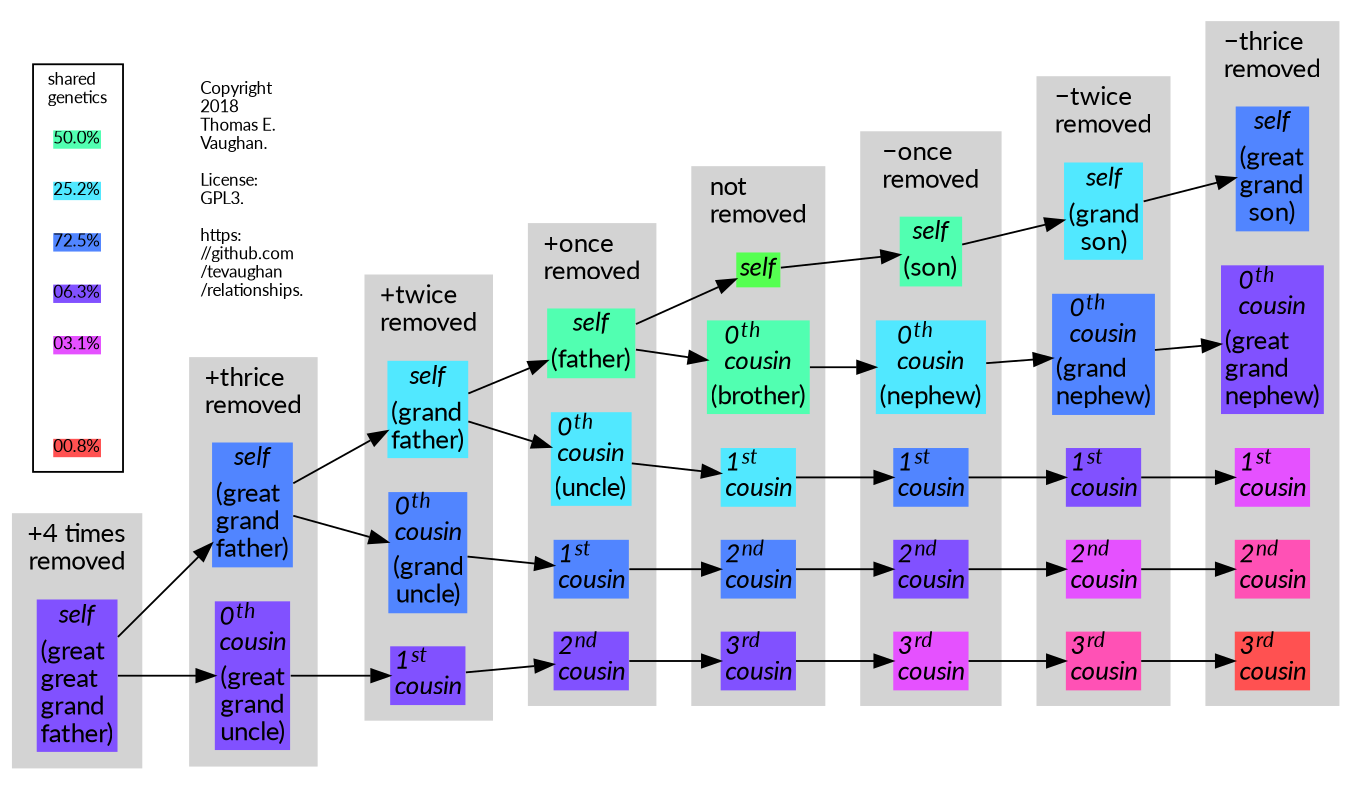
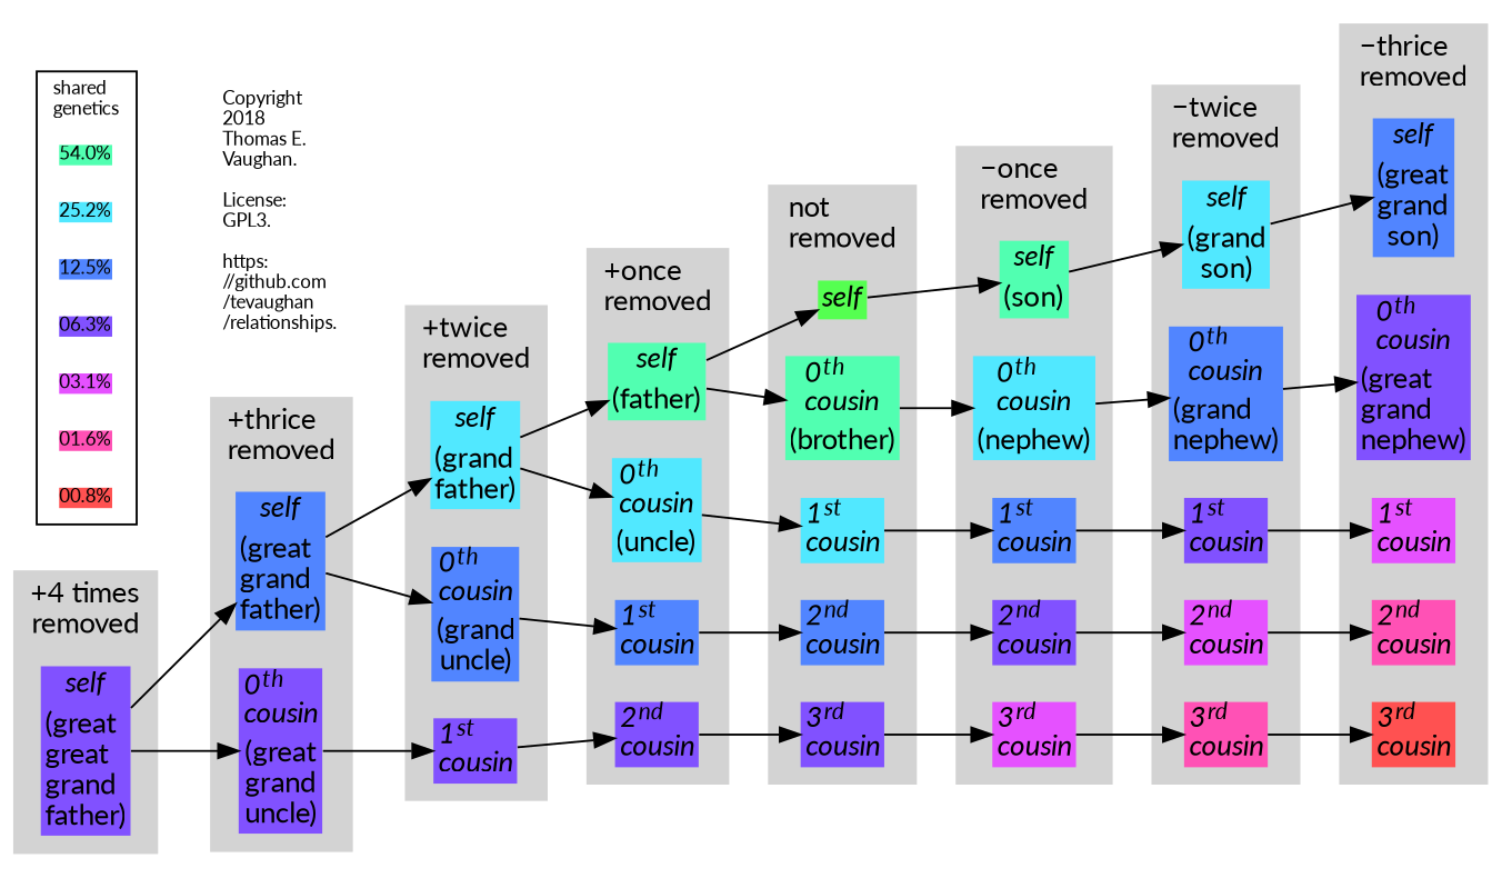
  digraph {
    fontname=Lato
    rankdir=LR
    node [fillcolor="#8151ff" fontname=Lato shape=plain style=filled]
    edge [fontname=Lato]
    n1 [fillcolor="#5185ff" label=<<font><table border="0" cellspacing="0" cellborder="0">                <tr><td align="center"><i>self</i></td></tr>                <tr><td align="center">(great<br align="left"/>grand<br align="left"/>father)</td></tr>                </table></font>>]
    n2 [label=<<font><table border="0" cellspacing="0" cellborder="0">                <tr><td align="center"><i>0<sup>th</sup><br align="left"/>cousin</i></td></tr>                <tr><td align="center">(great<br align="left"/>grand<br align="left"/>uncle)</td></tr>                </table></font>>]
    n3 [label=<<font><table border="0" cellspacing="0" cellborder="0">                <tr><td align="center"><i>self</i></td></tr>                <tr><td align="center">(great<br align="left"/>great<br                align="left"/>grand<br align="left"/>father)</td></tr>                </table></font>>]
    n4 [fillcolor="#51e8ff" label=<<font><table border="0" cellspacing="0" cellborder="0">                <tr><td align="center"><i>self</i></td></tr>                <tr><td align="center">(grand<br align="left"/>father)</td></tr>                </table></font>>]
    n5 [fillcolor="#5185ff" label=<<font><table border="0" cellspacing="0" cellborder="0">               <tr><td align="center"><i>0<sup>th</sup><br align="left"/>cousin</i></td></tr>               <tr><td align="center">(grand<br align="left"/>uncle)</td></tr>               </table></font>>]
    n6 [label=<<font><table border="0" cellspacing="0" cellborder="0">                <tr><td align="center"><i>1<sup>st</sup><br align="left"/>cousin</i></td></tr>                </table></font>>]
    n7 [fillcolor="#51ffb1" label=<<font><table border="0" cellspacing="0" cellborder="0">                <tr><td align="center"><i>self</i></td></tr>                <tr><td align="center">(father)</td></tr>                </table></font>>]
    n8 [fillcolor="#51e8ff" label=<<font><table border="0" cellspacing="0" cellborder="0">                <tr><td align="center"><i>0<sup>th</sup><br align="left"/>cousin</i></td></tr>                <tr><td align="center">(uncle)</td></tr>                </table></font>>]
    n9 [fillcolor="#5185ff" label=<<font><table border="0" cellspacing="0" cellborder="0">                <tr><td align="center"><i>1<sup>st</sup><br align="left"/>cousin</i></td></tr>                </table></font>>]
    n10 [label=<<font><table border="0" cellspacing="0" cellborder="0">                <tr><td align="center"><i>2<sup>nd</sup><br align="left"/>cousin</i></td></tr>                </table></font>>]
    n11 [fillcolor="#55ff51" label=<<font><table border="0" cellspacing="0" cellborder="0">                <tr><td align="center"><i>self</i></td></tr>                </table></font>>]
    n12 [fillcolor="#51ffb1" label=<<font><table border="0" cellspacing="0" cellborder="0">                <tr><td align="center"><i>0<sup>th</sup><br align="left"/>cousin</i></td></tr>                <tr><td align="center">(brother)</td></tr>                </table></font>>]
    n13 [fillcolor="#51e8ff" label=<<font><table border="0" cellspacing="0" cellborder="0">                <tr><td align="center"><i>1<sup>st</sup><br align="left"/>cousin</i></td></tr>                </table></font>>]
    n14 [fillcolor="#5185ff" label=<<font><table border="0" cellspacing="0" cellborder="0">                <tr><td align="center"><i>2<sup>nd</sup><br align="left"/>cousin</i></td></tr>                </table></font>>]
    n15 [label=<<font><table border="0" cellspacing="0" cellborder="0">                <tr><td align="center"><i>3<sup>rd</sup><br align="left"/>cousin</i></td></tr>                </table></font>>]
    n16 [fillcolor="#51ffb1" label=<<font><table border="0" cellspacing="0" cellborder="0">                <tr><td align="center"><i>self</i></td></tr>                <tr><td align="center">(son)</td></tr>                </table></font>>]
    n17 [fillcolor="#51e8ff" label=<<font><table border="0" cellspacing="0" cellborder="0">                <tr><td align="center"><i>0<sup>th</sup><br align="left"/>cousin</i></td></tr>                <tr><td align="center">(nephew)</td></tr>                </table></font>>]
    n18 [fillcolor="#5185ff" label=<<font><table border="0" cellspacing="0" cellborder="0">                <tr><td align="center"><i>1<sup>st</sup><br align="left"/>cousin</i></td></tr>                </table></font>>]
    n19 [label=<<font><table border="0" cellspacing="0" cellborder="0">                <tr><td align="center"><i>2<sup>nd</sup><br align="left"/>cousin</i></td></tr>                </table></font>>]
    n20 [fillcolor="#e551ff" label=<<font><table border="0" cellspacing="0" cellborder="0">                <tr><td align="center"><i>3<sup>rd</sup><br align="left"/>cousin</i></td></tr>                </table></font>>]
    n21 [fillcolor="#51e8ff" label=<<font><table border="0" cellspacing="0" cellborder="0">                <tr><td align="center"><i>self</i></td></tr>                <tr><td align="center">(grand<br align="left"/>son)</td></tr>                </table></font>>]
    n22 [fillcolor="#5185ff" label=<<font><table border="0" cellspacing="0" cellborder="0">                <tr><td align="center"><i>0<sup>th</sup><br align="left"/>cousin</i></td></tr>                <tr><td align="center">(grand<br align="left"/>nephew)</td></tr>                </table></font>>]
    n23 [label=<<font><table border="0" cellspacing="0" cellborder="0">                <tr><td align="center"><i>1<sup>st</sup><br align="left"/>cousin</i></td></tr>                </table></font>>]
    n24 [fillcolor="#e551ff" label=<<font><table border="0" cellspacing="0" cellborder="0">                <tr><td align="center"><i>2<sup>nd</sup><br align="left"/>cousin</i></td></tr>                </table></font>>]
    n25 [fillcolor="#ff51b5" label=<<font><table border="0" cellspacing="0" cellborder="0">                <tr><td align="center"><i>3<sup>rd</sup><br align="left"/>cousin</i></td></tr>                </table></font>>]
    n26 [fillcolor="#5185ff" label=<<font><table border="0" cellspacing="0" cellborder="0">                <tr><td align="center"><i>self</i></td></tr>                <tr><td align="center">(great<br align="left"/>grand<br align="left"/>son)</td></tr>                </table></font>>]
    n27 [label=<<font><table border="0" cellspacing="0" cellborder="0">                <tr><td align="center"><i>0<sup>th</sup><br align="left"/>cousin</i></td></tr>                <tr><td align="center">(great<br align="left"/>grand<br align="left"/>nephew)</td></tr>                </table></font>>]
    n28 [fillcolor="#e551ff" label=<<font><table border="0" cellspacing="0" cellborder="0">                <tr><td align="center"><i>1<sup>st</sup><br align="left"/>cousin</i></td></tr>                </table></font>>]
    n29 [fillcolor="#ff51b5" label=<<font><table border="0" cellspacing="0" cellborder="0">                <tr><td align="center"><i>2<sup>nd</sup><br align="left"/>cousin</i></td></tr>                </table></font>>]
    n30 [fillcolor="#ff5151" label=<<font><table border="0" cellspacing="0" cellborder="0">                <tr><td align="center"><i>3<sup>rd</sup><br align="left"/>cousin</i></td></tr>                </table></font>>]
-   n31 [fillcolor="#51ffb1" fontsize=9 label="50.0%"]
+   n31 [fillcolor="#51ffb1" fontsize=9 label="54.0%"]
    n32 [fillcolor="#51e8ff" fontsize=9 label="25.2%"]
-   n33 [fillcolor="#5185ff" fontsize=9 label="72.5%"]
+   n33 [fillcolor="#5185ff" fontsize=9 label="12.5%"]
    n34 [fontsize=9 label="06.3%"]
    n35 [fillcolor="#e551ff" fontsize=9 label="03.1%"]
+   n36 [fillcolor="#ff51b5" fontsize=9 label="01.6%"]
    n37 [fillcolor="#ff5151" fontsize=9 label="00.8%"]
    n38 [fillcolor=white fontsize=9 label="Copyright\l2018\lThomas E.\lVaughan.\l\lLicense:\lGPL3.\l\lhttps:\l//github.com\l/tevaughan\l/relationships.\l"]
    subgraph cluster_1 {
      color=lightgray
      label="+thrice\lremoved"
      style=filled
      n1
      n2
    }
    subgraph cluster_2 {
      color=lightgray
      label="+4 times\lremoved"
      style=filled
      n3
    }
    subgraph cluster_3 {
      color=lightgray
      label="+twice\lremoved"
      style=filled
      n4
      n5
      n6
    }
    subgraph cluster_4 {
      color=lightgray
      label="+once\lremoved"
      style=filled
      n7
      n8
      n9
      n10
    }
    subgraph cluster_5 {
      color=lightgray
      label="not\lremoved"
      style=filled
      n11
      n12
      n13
      n14
      n15
    }
    subgraph cluster_6 {
      color=lightgray
      label=<&#8722;once<br align="left"/>removed>
      style=filled
      n16
      n17
      n18
      n19
      n20
    }
    subgraph cluster_7 {
      color=lightgray
      label=<&#8722;twice<br align="left"/>removed>
      style=filled
      n21
      n22
      n23
      n24
      n25
    }
    subgraph cluster_8 {
      color=lightgray
      label=<&#8722;thrice<br align="left"/>removed>
      style=filled
      n26
      n27
      n28
      n29
      n30
    }
    subgraph cluster_9 {
      fontsize=9
      label="shared\lgenetics"
      n31
      n32
      n33
      n34
      n35
+     n36
      n37
    }
    n1 -> n4
    n1 -> n5
    n2 -> n6
    n3 -> n1
    n3 -> n2
    n4 -> n7
    n4 -> n8
    n5 -> n9
    n6 -> n10
    n7 -> n11
    n7 -> n12
    n8 -> n13
    n9 -> n14
    n10 -> n15
    n11 -> n16
    n12 -> n17
    n13 -> n18
    n14 -> n19
    n15 -> n20
    n16 -> n21
    n17 -> n22
    n18 -> n23
    n19 -> n24
    n20 -> n25
    n21 -> n26
    n22 -> n27
    n23 -> n28
    n24 -> n29
    n25 -> n30
    n32 -> n38 [style=invis]
  }
